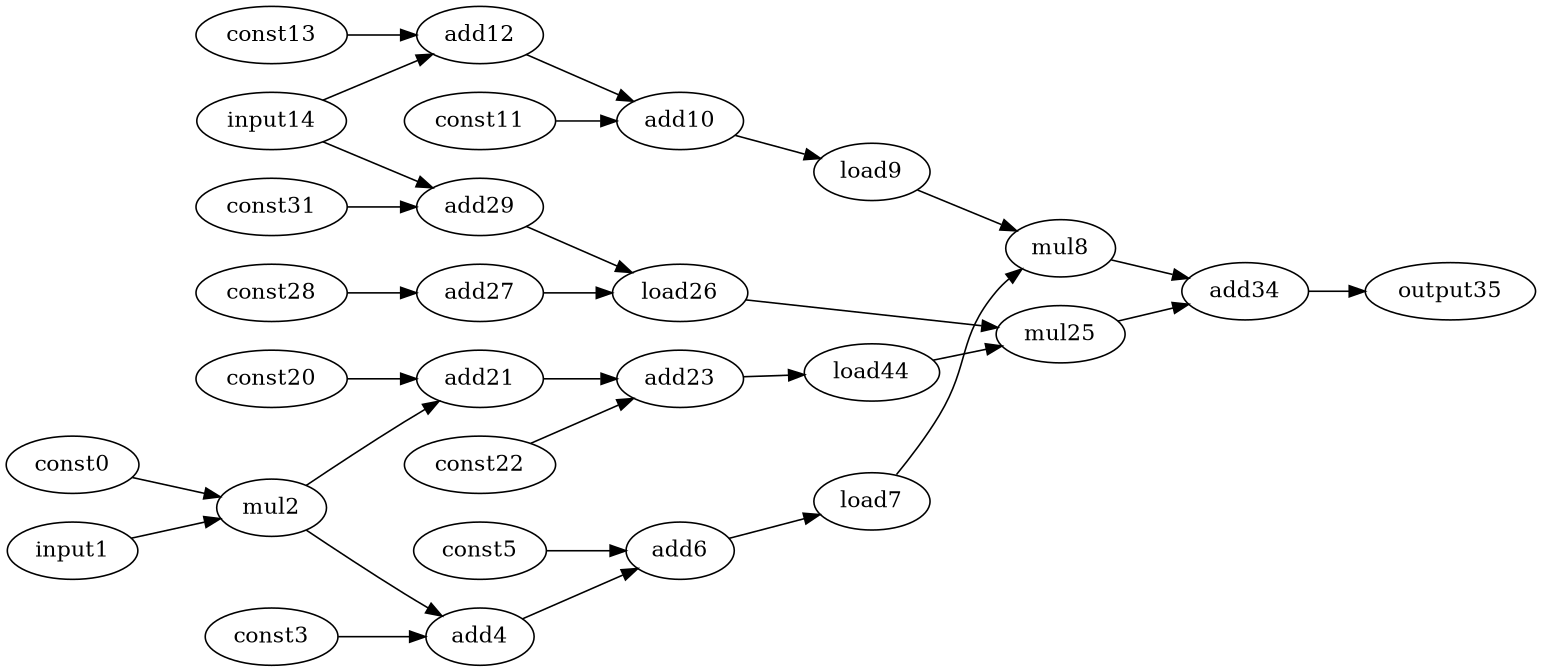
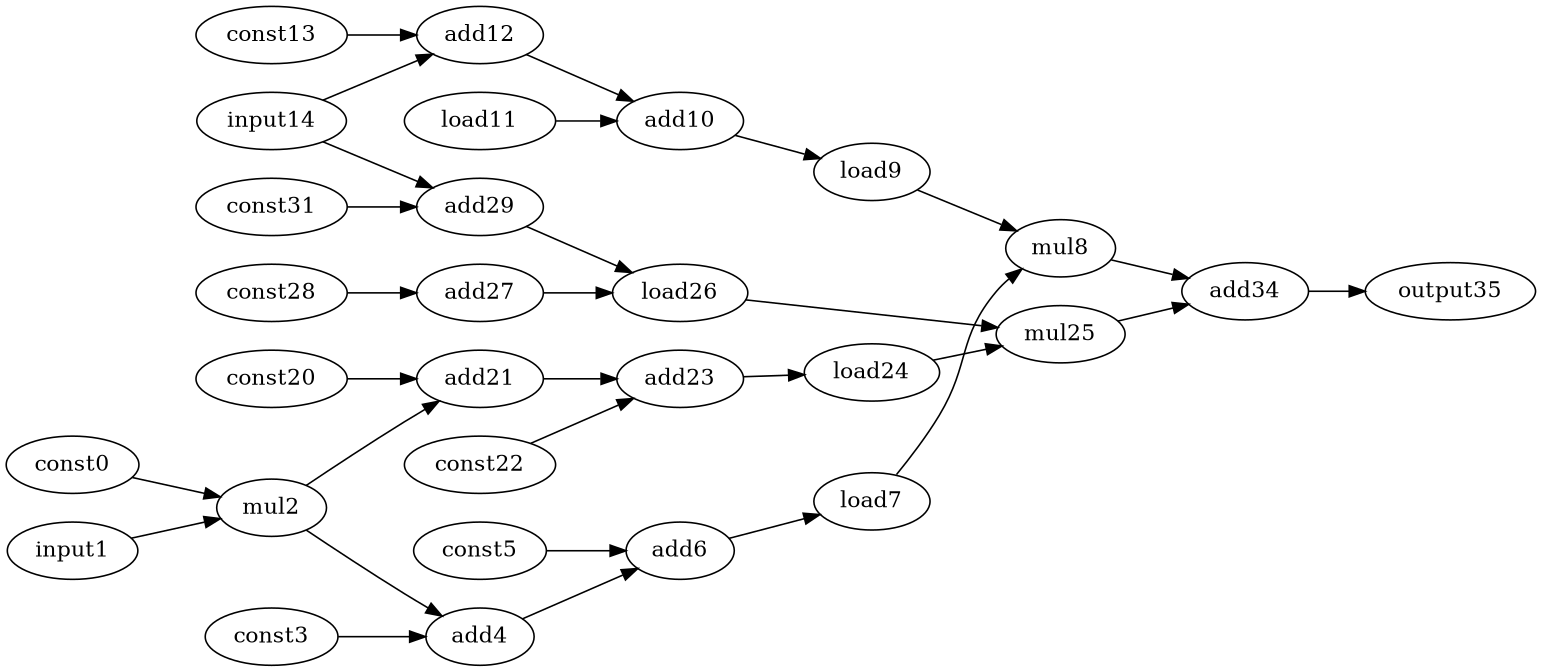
  digraph {
    rankdir=LR
    node [opcode=const]
    edge [operand=0]
    mul2 [opcode=mul]
    const0
    add4 [opcode=add]
    add21 [opcode=add]
    input1 [opcode=input]
    add6 [opcode=add]
    add23 [opcode=add]
    const3
    load7 [opcode=load]
    const5
    mul8 [opcode=mul]
    add34 [opcode=add]
    output35 [opcode=output]
    load9 [opcode=load]
    add10 [opcode=add]
-   const11
+   const11 [label=load11]
    add12 [opcode=add]
    const13
    input14 [opcode=input]
    add29 [opcode=add]
    load26 [opcode=load]
    const20
-   load24 [opcode=load label=load44]
+   load24 [opcode=load]
    const22
    mul25 [opcode=mul]
    add27 [opcode=add]
    const28
    const31
    mul2 -> add4
    mul2 -> add21 [operand=1]
    const0 -> mul2
    add4 -> add6
    add21 -> add23 [operand=1]
    input1 -> mul2 [operand=1]
    add6 -> load7
    add23 -> load24
    const3 -> add4 [operand=1]
    load7 -> mul8 [operand=1]
    const5 -> add6 [operand=1]
    mul8 -> add34
    add34 -> output35
    load9 -> mul8
    add10 -> load9
    const11 -> add10
    add12 -> add10 [operand=1]
    const13 -> add12 [operand=1]
    input14 -> add12
    input14 -> add29
    add29 -> load26 [operand=1]
    load26 -> mul25 [operand=1]
    const20 -> add21
    load24 -> mul25
    const22 -> add23
    mul25 -> add34 [operand=1]
    add27 -> load26
    const28 -> add27
    const31 -> add29 [operand=1]
  }
